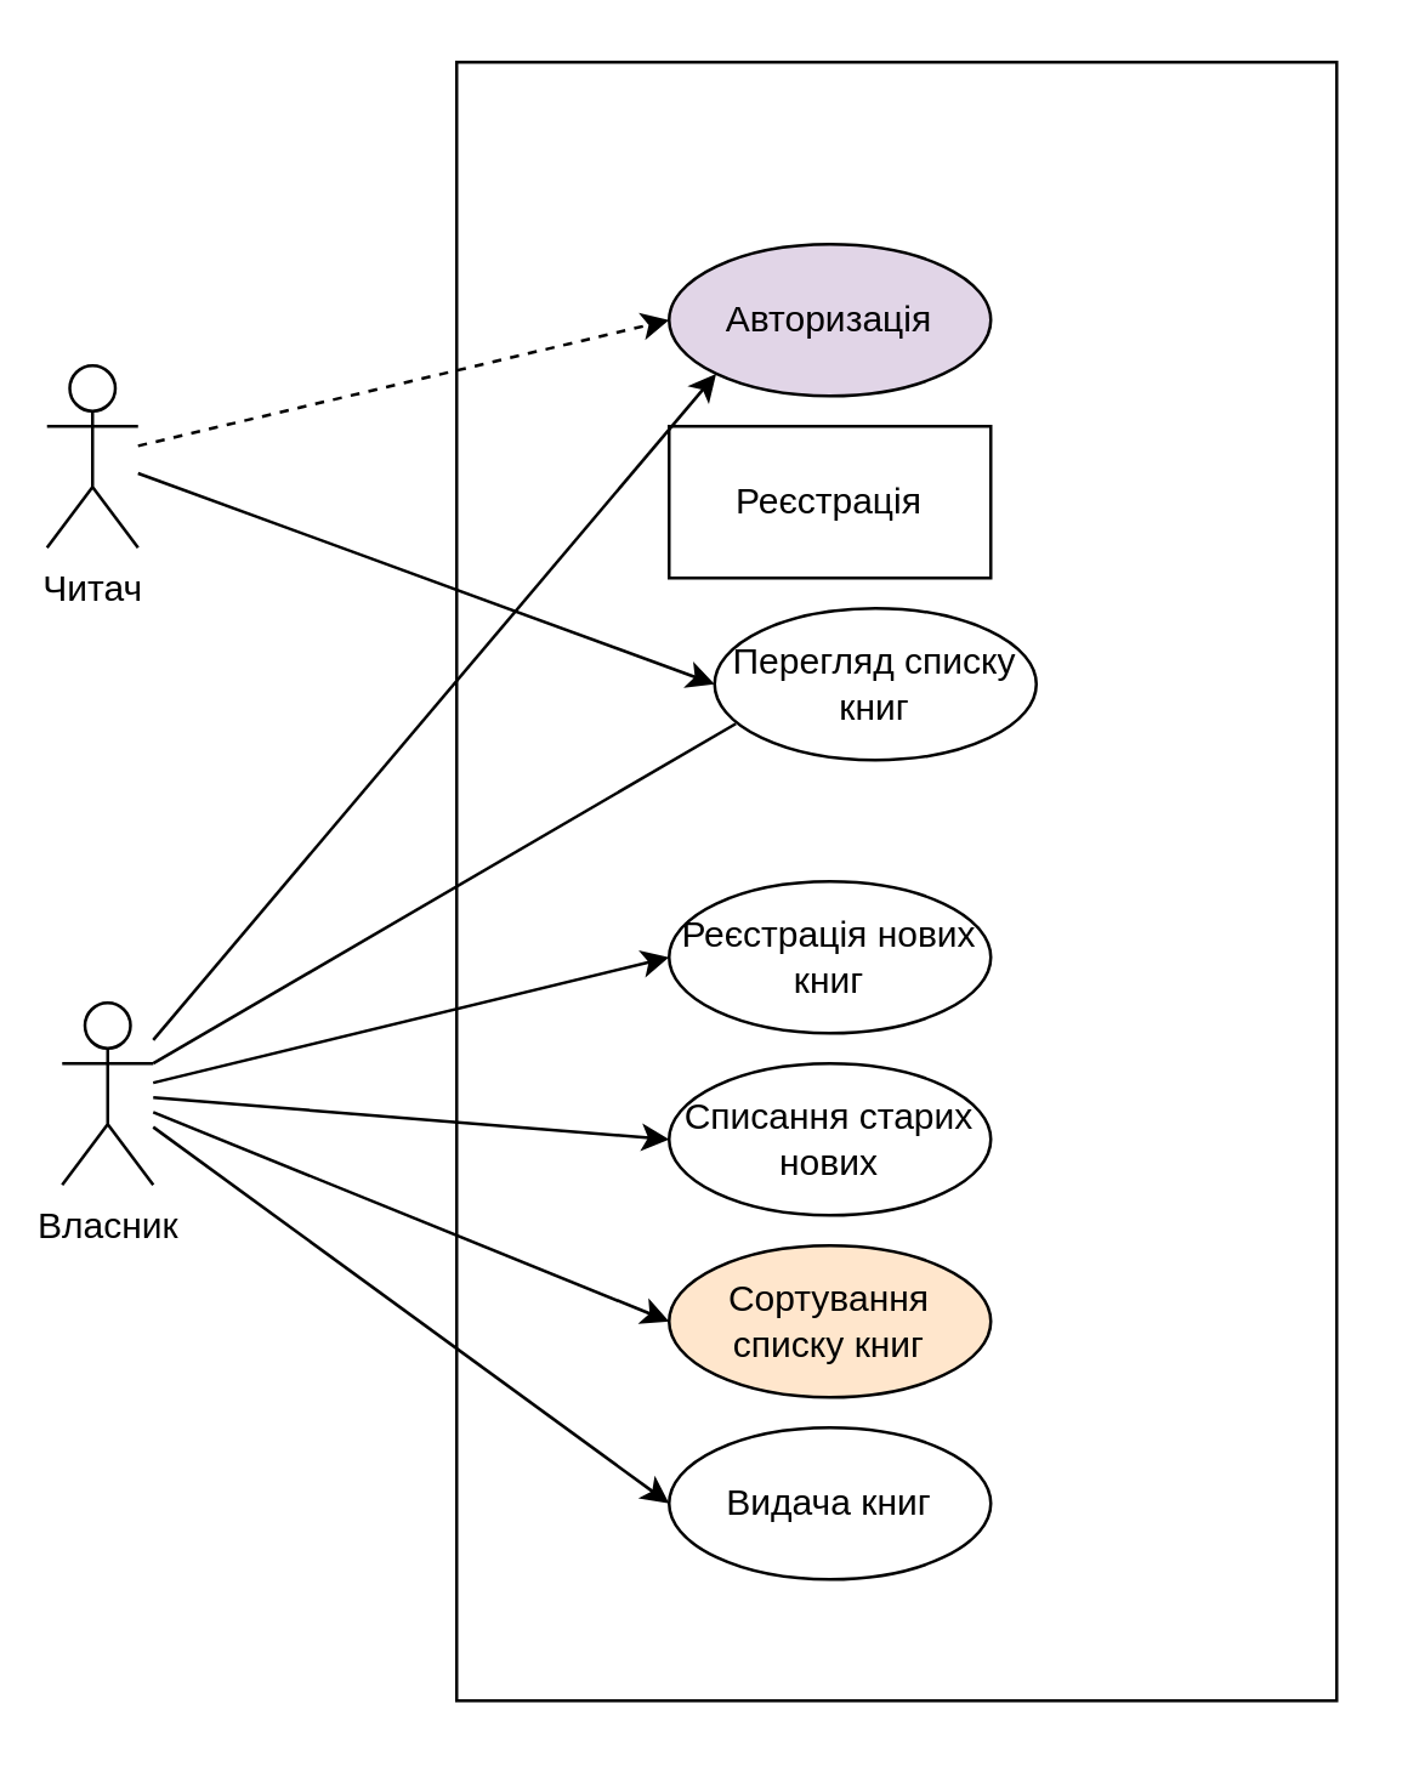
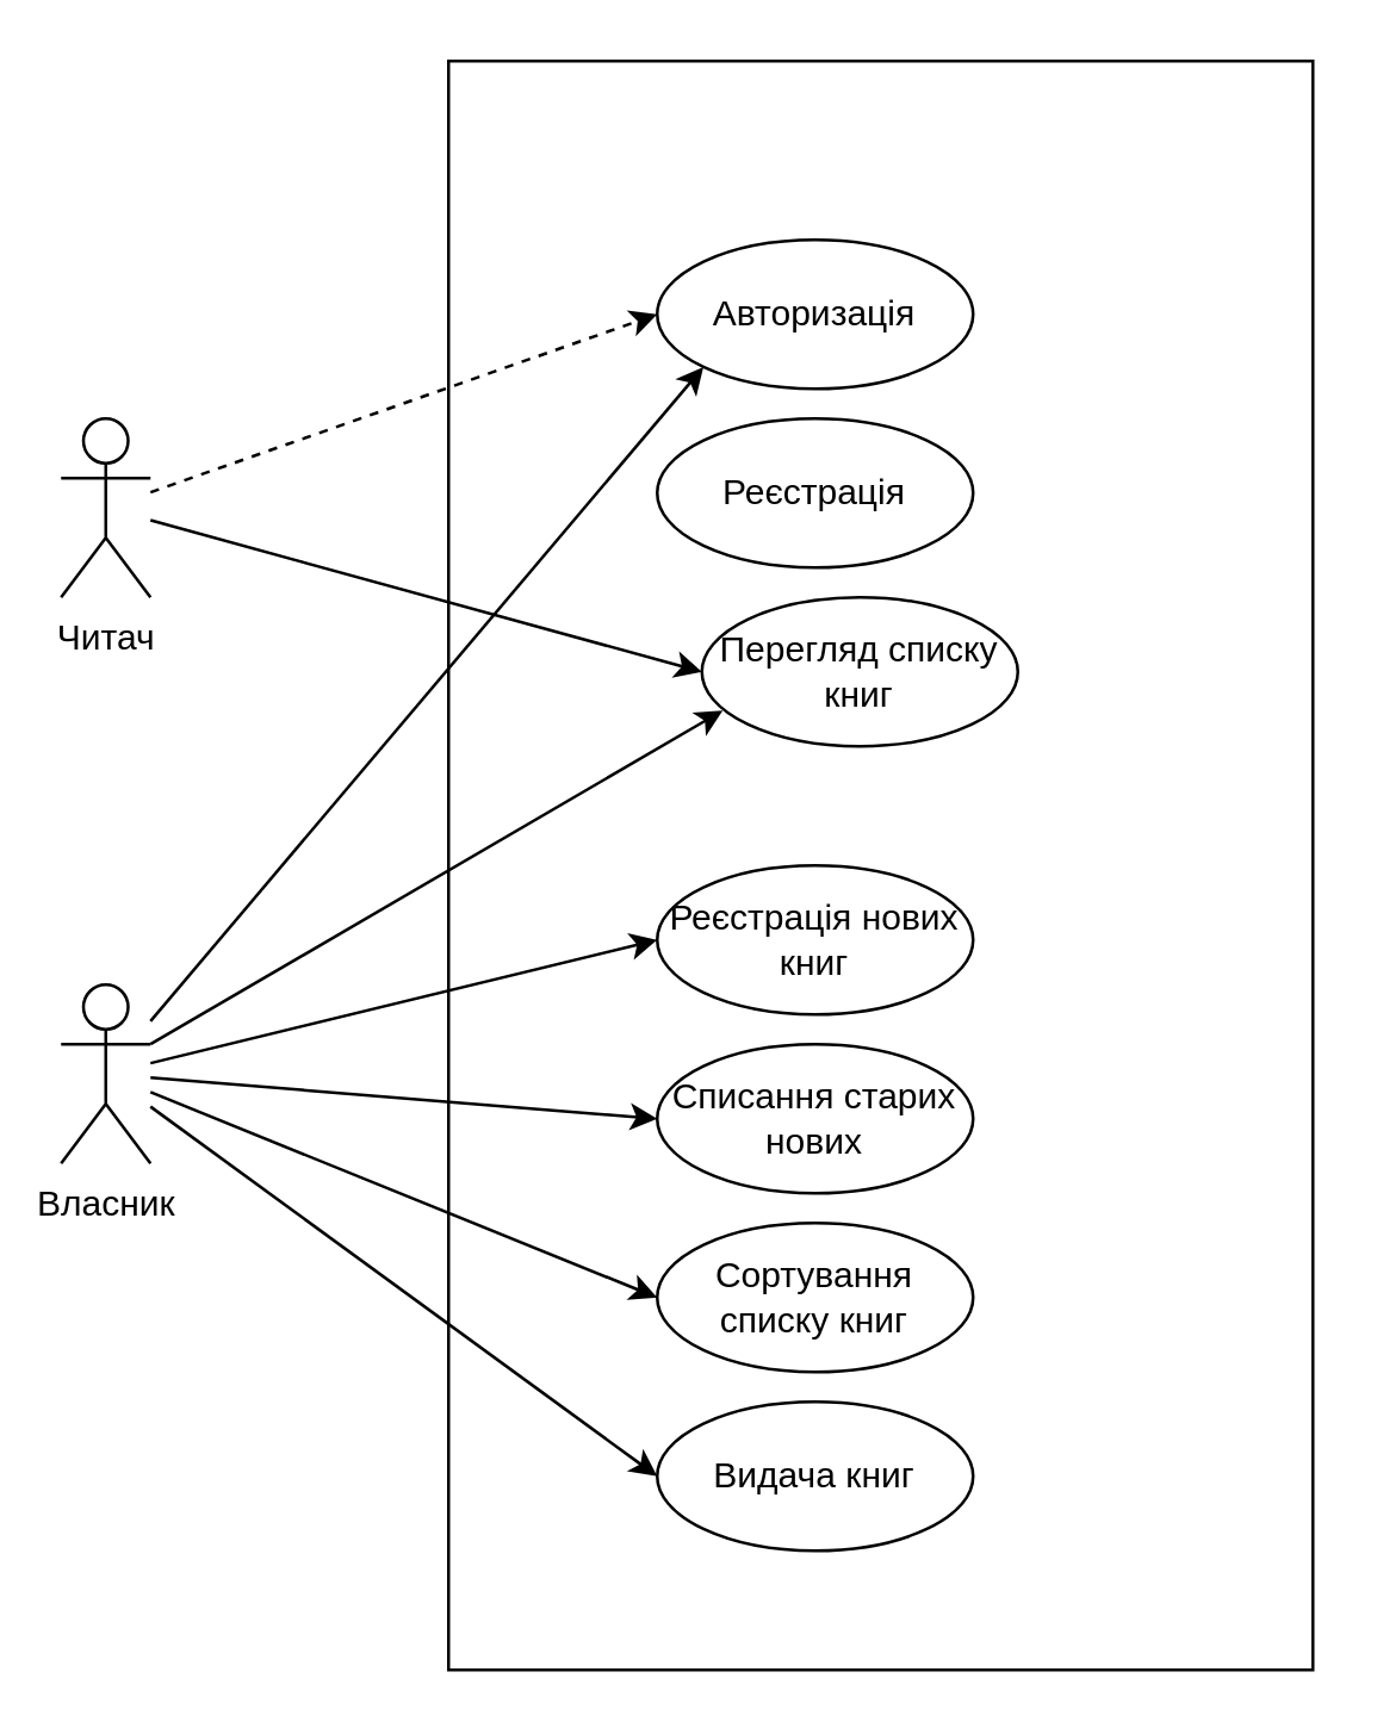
  <mxCell id="0" />
  <mxCell id="1" parent="0" />
  <mxCell id="2" value="" style="rounded=0;whiteSpace=wrap;html=1;" vertex="1" parent="1"><mxGeometry x="150" y="20" width="290" height="540" as="geometry" /></mxCell>
- <mxCell id="3" value="Читач" style="shape=umlActor;verticalLabelPosition=bottom;verticalAlign=top;html=1;outlineConnect=0;" vertex="1" parent="1"><mxGeometry x="15" y="120" width="30" height="60" as="geometry" /></mxCell>
+ <mxCell id="3" value="Читач" style="shape=umlActor;verticalLabelPosition=bottom;verticalAlign=top;html=1;outlineConnect=0;" vertex="1" parent="1"><mxGeometry x="20" y="140" width="30" height="60" as="geometry" /></mxCell>
  <mxCell id="4" value="Власник" style="shape=umlActor;verticalLabelPosition=bottom;verticalAlign=top;html=1;outlineConnect=0;" vertex="1" parent="1"><mxGeometry x="20" y="330" width="30" height="60" as="geometry" /></mxCell>
- <mxCell id="5" value="Реєстрація" style="whiteSpace=wrap;html=1;rounded=0;" vertex="1" parent="1"><mxGeometry x="220" y="140" width="106" height="50" as="geometry" /></mxCell>
- <mxCell id="6" value="Авторизація" style="ellipse;whiteSpace=wrap;html=1;fillColor=#e1d5e7;" vertex="1" parent="1"><mxGeometry x="220" y="80" width="106" height="50" as="geometry" /></mxCell>
+ <mxCell id="5" value="Реєстрація" style="ellipse;whiteSpace=wrap;html=1;" vertex="1" parent="1"><mxGeometry x="220" y="140" width="106" height="50" as="geometry" /></mxCell>
+ <mxCell id="6" value="Авторизація" style="ellipse;whiteSpace=wrap;html=1;" vertex="1" parent="1"><mxGeometry x="220" y="80" width="106" height="50" as="geometry" /></mxCell>
  <mxCell id="7" value="Перегляд списку книг" style="ellipse;whiteSpace=wrap;html=1;" vertex="1" parent="1"><mxGeometry x="235" y="200" width="106" height="50" as="geometry" /></mxCell>
  <mxCell id="8" value="Реєстрація нових книг" style="ellipse;whiteSpace=wrap;html=1;" vertex="1" parent="1"><mxGeometry x="220" y="290" width="106" height="50" as="geometry" /></mxCell>
  <mxCell id="9" value="Списання старих нових" style="ellipse;whiteSpace=wrap;html=1;" vertex="1" parent="1"><mxGeometry x="220" y="350" width="106" height="50" as="geometry" /></mxCell>
- <mxCell id="10" value="Сортування списку книг" style="ellipse;whiteSpace=wrap;html=1;fillColor=#ffe6cc;" vertex="1" parent="1"><mxGeometry x="220" y="410" width="106" height="50" as="geometry" /></mxCell>
+ <mxCell id="10" value="Сортування списку книг" style="ellipse;whiteSpace=wrap;html=1;" vertex="1" parent="1"><mxGeometry x="220" y="410" width="106" height="50" as="geometry" /></mxCell>
  <mxCell id="11" value="Видача книг" style="ellipse;whiteSpace=wrap;html=1;" vertex="1" parent="1"><mxGeometry x="220" y="470" width="106" height="50" as="geometry" /></mxCell>
  <mxCell id="12" value="" style="endArrow=classic;html=1;entryX=0;entryY=0.5;entryDx=0;entryDy=0;dashed=1;" edge="1" parent="1" source="3" target="6"><mxGeometry width="50" height="50" relative="1" as="geometry"><mxPoint x="240" y="330" as="sourcePoint" /><mxPoint x="290" y="280" as="targetPoint" /></mxGeometry></mxCell>
  <mxCell id="13" value="" style="endArrow=classic;html=1;entryX=0;entryY=0.5;entryDx=0;entryDy=0;" edge="1" parent="1" source="3" target="7"><mxGeometry width="50" height="50" relative="1" as="geometry"><mxPoint x="70" y="184.73" as="sourcePoint" /><mxPoint x="240" y="125" as="targetPoint" /></mxGeometry></mxCell>
  <mxCell id="14" value="" style="endArrow=classic;html=1;entryX=0;entryY=0.5;entryDx=0;entryDy=0;" edge="1" parent="1" source="4" target="8"><mxGeometry width="50" height="50" relative="1" as="geometry"><mxPoint x="80" y="194.73" as="sourcePoint" /><mxPoint x="250" y="135" as="targetPoint" /></mxGeometry></mxCell>
  <mxCell id="15" value="" style="endArrow=classic;html=1;entryX=0;entryY=1;entryDx=0;entryDy=0;" edge="1" parent="1" source="4" target="6"><mxGeometry width="50" height="50" relative="1" as="geometry"><mxPoint x="90" y="204.73" as="sourcePoint" /><mxPoint x="260" y="145" as="targetPoint" /></mxGeometry></mxCell>
  <mxCell id="16" value="" style="endArrow=classic;html=1;entryX=0;entryY=0.5;entryDx=0;entryDy=0;" edge="1" parent="1" source="4" target="9"><mxGeometry width="50" height="50" relative="1" as="geometry"><mxPoint x="100" y="214.73" as="sourcePoint" /><mxPoint x="270" y="155" as="targetPoint" /></mxGeometry></mxCell>
  <mxCell id="17" value="" style="endArrow=classic;html=1;entryX=0;entryY=0.5;entryDx=0;entryDy=0;" edge="1" parent="1" source="4" target="10"><mxGeometry width="50" height="50" relative="1" as="geometry"><mxPoint x="-10" y="560" as="sourcePoint" /><mxPoint x="160" y="500.27" as="targetPoint" /></mxGeometry></mxCell>
  <mxCell id="18" value="" style="endArrow=classic;html=1;entryX=0;entryY=0.5;entryDx=0;entryDy=0;" edge="1" parent="1" source="4" target="11"><mxGeometry width="50" height="50" relative="1" as="geometry"><mxPoint x="60" y="376.081" as="sourcePoint" /><mxPoint x="230" y="445" as="targetPoint" /></mxGeometry></mxCell>
- <mxCell id="19" value="" style="endArrow=none;html=1;entryX=0.066;entryY=0.76;entryDx=0;entryDy=0;exitX=1;exitY=0.333;exitDx=0;exitDy=0;exitPerimeter=0;entryPerimeter=0;" edge="1" parent="1" source="4" target="7"><mxGeometry width="50" height="50" relative="1" as="geometry"><mxPoint x="60" y="349.324" as="sourcePoint" /><mxPoint x="230" y="115" as="targetPoint" /></mxGeometry></mxCell>
+ <mxCell id="19" value="" style="endArrow=classic;html=1;entryX=0.066;entryY=0.76;entryDx=0;entryDy=0;exitX=1;exitY=0.333;exitDx=0;exitDy=0;exitPerimeter=0;entryPerimeter=0;" edge="1" parent="1" source="4" target="7"><mxGeometry width="50" height="50" relative="1" as="geometry"><mxPoint x="60" y="349.324" as="sourcePoint" /><mxPoint x="230" y="115" as="targetPoint" /></mxGeometry></mxCell>
